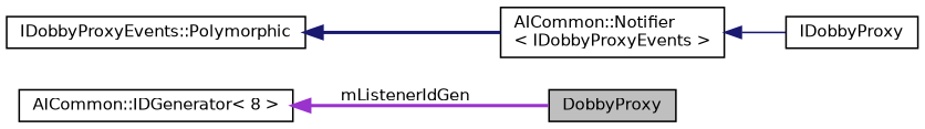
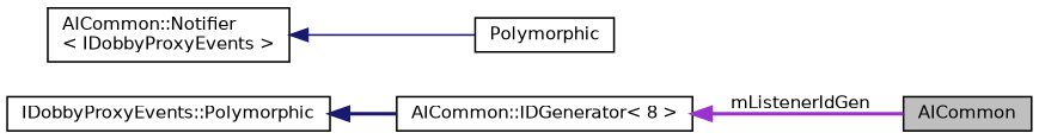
  digraph {
    rankdir=LR
    node [color=black fillcolor=white fontname=Helvetica fontsize=10 shape=record style=filled]
    edge [color=midnightblue dir=back fontname=Helvetica fontsize=10 labelfontname=Helvetica labelfontsize=10 style=bold]
-   n1 [fillcolor=grey75 fontcolor=black height=0.2 label=DobbyProxy width=0.4]
-   n2 [height=0.2 label=IDobbyProxy width=0.4]
+   n1 [fillcolor=grey75 fontcolor=black height=0.2 label=AICommon width=0.4]
+   n2 [height=0.2 label=Polymorphic width=0.4]
    n3 [height=0.2 label="AICommon::Notifier\l\< IDobbyProxyEvents \>" width=0.4]
    n4 [height=0.2 label="IDobbyProxyEvents::Polymorphic" width=0.4]
    n5 [height=0.2 label="AICommon::IDGenerator\< 8 \>" width=0.4]
    n3 -> n2 [style=solid]
-   n4 -> n3
+   n4 -> n5
    n5 -> n1 [color=darkorchid3 label=" mListenerIdGen"]
  }
